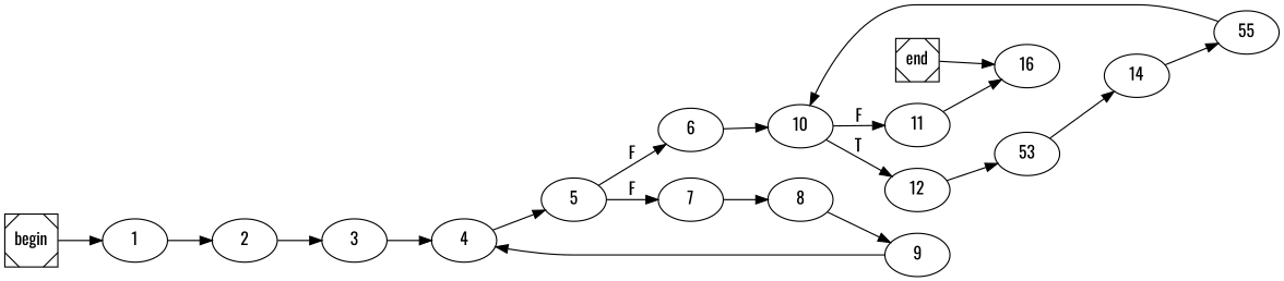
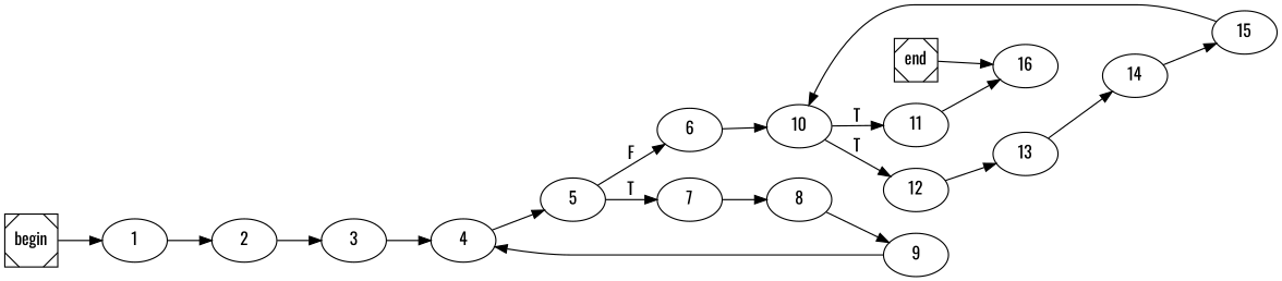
  digraph {
    fontname=Oswald
    rankdir=LR
    node [fontname=Oswald]
    edge [fontname=Oswald]
    begin [shape=Msquare]
    1
    2
    end [shape=Msquare]
    16
    3
    4
    5
    7
    6
    8
    10
    9
    12
    11
-   13 [label=53]
+   13
    14
-   15 [label=55]
+   15
    begin -> 1
    1 -> 2
    2 -> 3
    end -> 16
    3 -> 4
    4 -> 5
-   5 -> 7 [label=F]
+   5 -> 7 [label=T]
    5 -> 6 [label=F]
    7 -> 8
    6 -> 10
    8 -> 9
    10 -> 12 [label=T]
-   10 -> 11 [label=F]
+   10 -> 11 [label=T]
    9 -> 4
    12 -> 13
    11 -> 16
    13 -> 14
    14 -> 15
    15 -> 10
  }
